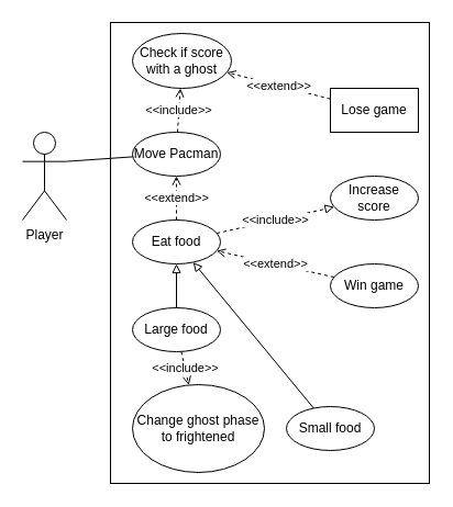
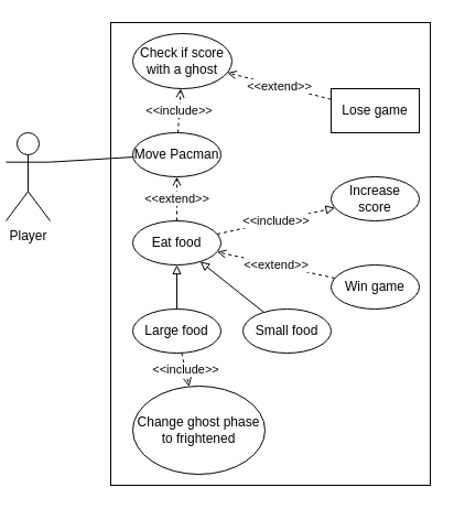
  <mxCell id="0" />
  <mxCell id="1" parent="0" />
- <mxCell id="2" value="Player" style="shape=umlActor;verticalLabelPosition=bottom;verticalAlign=top;html=1;outlineConnect=0;" parent="1" vertex="1"><mxGeometry x="20" y="120" width="40" height="80" as="geometry" /></mxCell>
+ <mxCell id="2" value="Player" style="shape=umlActor;verticalLabelPosition=bottom;verticalAlign=top;html=1;outlineConnect=0;" parent="1" vertex="1"><mxGeometry x="5" y="120" width="40" height="80" as="geometry" /></mxCell>
  <mxCell id="3" value="" style="rounded=0;whiteSpace=wrap;html=1;fillColor=none;" parent="1" vertex="1"><mxGeometry x="100" y="20" width="290" height="420" as="geometry" /></mxCell>
  <mxCell id="4" value="Move Pacman" style="ellipse;whiteSpace=wrap;html=1;" parent="1" vertex="1"><mxGeometry x="120" y="120" width="80" height="40" as="geometry" /></mxCell>
  <mxCell id="5" value="Eat food" style="ellipse;whiteSpace=wrap;html=1;" parent="1" vertex="1"><mxGeometry x="120" y="200" width="80" height="40" as="geometry" /></mxCell>
  <mxCell id="6" value="" style="endArrow=none;html=1;rounded=0;exitX=1;exitY=0.333;exitDx=0;exitDy=0;exitPerimeter=0;" edge="1" parent="1" source="2" target="4"><mxGeometry width="50" height="50" relative="1" as="geometry"><mxPoint x="170" y="160" as="sourcePoint" /><mxPoint x="220" y="110" as="targetPoint" /></mxGeometry></mxCell>
  <mxCell id="7" value="Check if score with a ghost" style="ellipse;whiteSpace=wrap;html=1;" vertex="1" parent="1"><mxGeometry x="120" y="30" width="90" height="50" as="geometry" /></mxCell>
  <mxCell id="8" value="&amp;lt;&amp;lt;include&amp;gt;&amp;gt;" style="endArrow=open;dashed=1;html=1;rounded=0;endFill=0;" edge="1" parent="1" source="4" target="7"><mxGeometry width="50" height="50" relative="1" as="geometry"><mxPoint x="180" y="160" as="sourcePoint" /><mxPoint x="230" y="110" as="targetPoint" /></mxGeometry></mxCell>
  <mxCell id="9" value="&amp;lt;&amp;lt;extend&amp;gt;&amp;gt;" style="endArrow=open;dashed=1;html=1;rounded=0;endFill=0;" edge="1" parent="1" source="5" target="4"><mxGeometry width="50" height="50" relative="1" as="geometry"><mxPoint x="216.736" y="135.124" as="sourcePoint" /><mxPoint x="293.161" y="92.667" as="targetPoint" /></mxGeometry></mxCell>
  <mxCell id="10" value="Large food" style="ellipse;whiteSpace=wrap;html=1;" vertex="1" parent="1"><mxGeometry x="120" y="280" width="80" height="40" as="geometry" /></mxCell>
- <mxCell id="11" value="Small food" style="ellipse;whiteSpace=wrap;html=1;" vertex="1" parent="1"><mxGeometry x="260" y="370" width="80" height="40" as="geometry" /></mxCell>
+ <mxCell id="11" value="Small food" style="ellipse;whiteSpace=wrap;html=1;" vertex="1" parent="1"><mxGeometry x="220" y="280" width="80" height="40" as="geometry" /></mxCell>
  <mxCell id="12" value="" style="endArrow=block;html=1;rounded=0;endFill=0;" edge="1" parent="1" source="10" target="5"><mxGeometry width="50" height="50" relative="1" as="geometry"><mxPoint x="290" y="280" as="sourcePoint" /><mxPoint x="340" y="230" as="targetPoint" /></mxGeometry></mxCell>
  <mxCell id="13" value="" style="endArrow=block;html=1;rounded=0;endFill=0;" edge="1" parent="1" source="11" target="5"><mxGeometry width="50" height="50" relative="1" as="geometry"><mxPoint x="250.001" y="239.996" as="sourcePoint" /><mxPoint x="260.689" y="218.813" as="targetPoint" /></mxGeometry></mxCell>
  <mxCell id="14" value="Increase score" style="ellipse;whiteSpace=wrap;html=1;" vertex="1" parent="1"><mxGeometry x="300" y="160" width="80" height="40" as="geometry" /></mxCell>
  <mxCell id="15" value="&amp;lt;&amp;lt;include&amp;gt;&amp;gt;" style="endArrow=block;dashed=1;html=1;rounded=0;endFill=0;" edge="1" parent="1" source="5" target="14"><mxGeometry width="50" height="50" relative="1" as="geometry"><mxPoint x="280" y="130" as="sourcePoint" /><mxPoint x="280" y="90" as="targetPoint" /></mxGeometry></mxCell>
  <mxCell id="16" value="Win game" style="ellipse;whiteSpace=wrap;html=1;" vertex="1" parent="1"><mxGeometry x="300" y="240" width="80" height="40" as="geometry" /></mxCell>
  <mxCell id="17" value="&amp;lt;&amp;lt;extend&amp;gt;&amp;gt;" style="endArrow=open;dashed=1;html=1;rounded=0;endFill=0;" edge="1" parent="1" source="16" target="5"><mxGeometry width="50" height="50" relative="1" as="geometry"><mxPoint x="310" y="240" as="sourcePoint" /><mxPoint x="310" y="200" as="targetPoint" /></mxGeometry></mxCell>
  <mxCell id="18" value="Lose game" style="whiteSpace=wrap;html=1;rounded=0;" vertex="1" parent="1"><mxGeometry x="300" y="80" width="80" height="40" as="geometry" /></mxCell>
  <mxCell id="19" value="&amp;lt;&amp;lt;extend&amp;gt;&amp;gt;" style="endArrow=open;dashed=1;html=1;rounded=0;endFill=0;" edge="1" parent="1" source="18" target="7"><mxGeometry width="50" height="50" relative="1" as="geometry"><mxPoint x="270" y="90" as="sourcePoint" /><mxPoint x="270" y="50" as="targetPoint" /></mxGeometry></mxCell>
  <mxCell id="20" value="Change ghost phase to frightened" style="ellipse;whiteSpace=wrap;html=1;" vertex="1" parent="1"><mxGeometry x="120" y="350" width="120" height="80" as="geometry" /></mxCell>
  <mxCell id="21" value="&amp;lt;&amp;lt;include&amp;gt;&amp;gt;" style="endArrow=open;dashed=1;html=1;rounded=0;endFill=0;" edge="1" parent="1" source="10" target="20"><mxGeometry width="50" height="50" relative="1" as="geometry"><mxPoint x="282.516" y="395.048" as="sourcePoint" /><mxPoint x="419.995" y="340.004" as="targetPoint" /></mxGeometry></mxCell>
